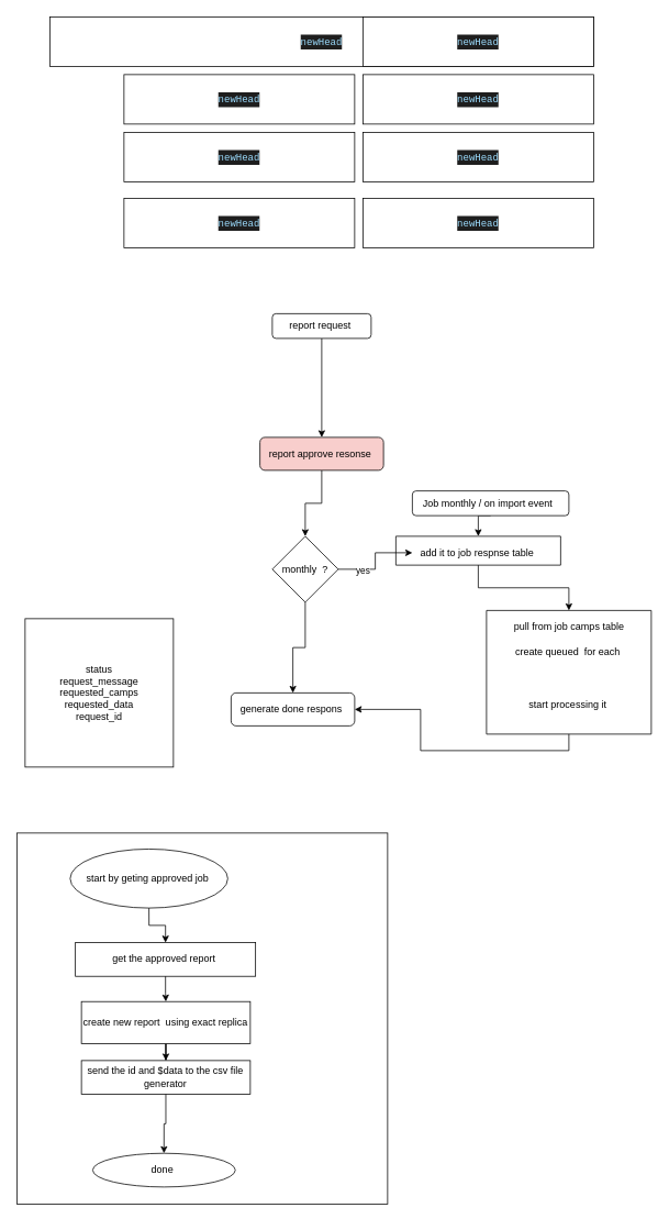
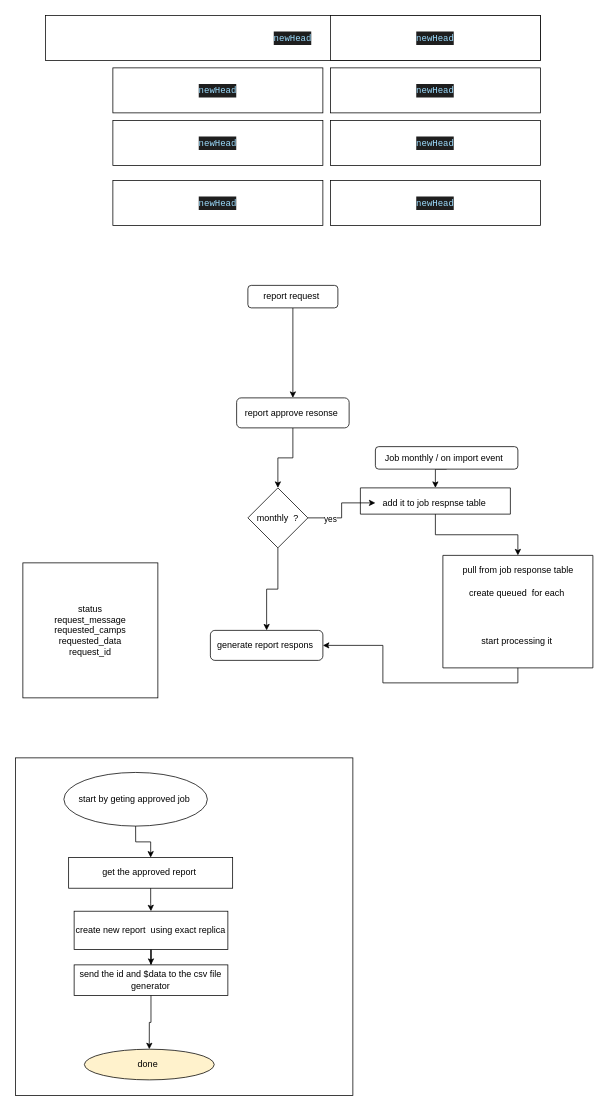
  <mxCell id="0" />
  <mxCell id="1" parent="0" />
  <mxCell id="2" value="&lt;meta charset=&quot;utf-8&quot;&gt;&lt;div style=&quot;color: rgb(212, 212, 212); background-color: rgb(30, 30, 30); font-family: Menlo, Monaco, &amp;quot;Courier New&amp;quot;, monospace; font-weight: normal; font-size: 12px; line-height: 18px;&quot;&gt;&lt;div&gt;&lt;span style=&quot;color: #9cdcfe;&quot;&gt;newHead&lt;/span&gt;&lt;/div&gt;&lt;/div&gt;" style="rounded=0;whiteSpace=wrap;html=1;" parent="1" vertex="1"><mxGeometry x="60" y="20" width="660" height="60" as="geometry" /></mxCell>
  <mxCell id="3" value="&lt;meta charset=&quot;utf-8&quot;&gt;&lt;div style=&quot;color: rgb(212, 212, 212); background-color: rgb(30, 30, 30); font-family: Menlo, Monaco, &amp;quot;Courier New&amp;quot;, monospace; font-weight: normal; font-size: 12px; line-height: 18px;&quot;&gt;&lt;div&gt;&lt;span style=&quot;color: #9cdcfe;&quot;&gt;newHead&lt;/span&gt;&lt;/div&gt;&lt;/div&gt;" style="rounded=0;whiteSpace=wrap;html=1;" parent="1" vertex="1"><mxGeometry x="440" y="20" width="280" height="60" as="geometry" /></mxCell>
  <mxCell id="4" value="&lt;meta charset=&quot;utf-8&quot;&gt;&lt;div style=&quot;color: rgb(212, 212, 212); background-color: rgb(30, 30, 30); font-family: Menlo, Monaco, &amp;quot;Courier New&amp;quot;, monospace; font-weight: normal; font-size: 12px; line-height: 18px;&quot;&gt;&lt;div&gt;&lt;span style=&quot;color: #9cdcfe;&quot;&gt;newHead&lt;/span&gt;&lt;/div&gt;&lt;/div&gt;" style="rounded=0;whiteSpace=wrap;html=1;" parent="1" vertex="1"><mxGeometry x="440" y="90" width="280" height="60" as="geometry" /></mxCell>
  <mxCell id="5" value="&lt;meta charset=&quot;utf-8&quot;&gt;&lt;div style=&quot;color: rgb(212, 212, 212); background-color: rgb(30, 30, 30); font-family: Menlo, Monaco, &amp;quot;Courier New&amp;quot;, monospace; font-weight: normal; font-size: 12px; line-height: 18px;&quot;&gt;&lt;div&gt;&lt;span style=&quot;color: #9cdcfe;&quot;&gt;newHead&lt;/span&gt;&lt;/div&gt;&lt;/div&gt;" style="rounded=0;whiteSpace=wrap;html=1;" parent="1" vertex="1"><mxGeometry x="440" y="160" width="280" height="60" as="geometry" /></mxCell>
  <mxCell id="6" value="&lt;meta charset=&quot;utf-8&quot;&gt;&lt;div style=&quot;color: rgb(212, 212, 212); background-color: rgb(30, 30, 30); font-family: Menlo, Monaco, &amp;quot;Courier New&amp;quot;, monospace; font-weight: normal; font-size: 12px; line-height: 18px;&quot;&gt;&lt;div&gt;&lt;span style=&quot;color: #9cdcfe;&quot;&gt;newHead&lt;/span&gt;&lt;/div&gt;&lt;/div&gt;" style="rounded=0;whiteSpace=wrap;html=1;" parent="1" vertex="1"><mxGeometry x="440" y="240" width="280" height="60" as="geometry" /></mxCell>
  <mxCell id="7" value="&lt;meta charset=&quot;utf-8&quot;&gt;&lt;div style=&quot;color: rgb(212, 212, 212); background-color: rgb(30, 30, 30); font-family: Menlo, Monaco, &amp;quot;Courier New&amp;quot;, monospace; font-weight: normal; font-size: 12px; line-height: 18px;&quot;&gt;&lt;div&gt;&lt;span style=&quot;color: #9cdcfe;&quot;&gt;newHead&lt;/span&gt;&lt;/div&gt;&lt;/div&gt;" style="rounded=0;whiteSpace=wrap;html=1;" parent="1" vertex="1"><mxGeometry x="150" y="90" width="280" height="60" as="geometry" /></mxCell>
  <mxCell id="8" value="&lt;meta charset=&quot;utf-8&quot;&gt;&lt;div style=&quot;color: rgb(212, 212, 212); background-color: rgb(30, 30, 30); font-family: Menlo, Monaco, &amp;quot;Courier New&amp;quot;, monospace; font-weight: normal; font-size: 12px; line-height: 18px;&quot;&gt;&lt;div&gt;&lt;span style=&quot;color: #9cdcfe;&quot;&gt;newHead&lt;/span&gt;&lt;/div&gt;&lt;/div&gt;" style="rounded=0;whiteSpace=wrap;html=1;" parent="1" vertex="1"><mxGeometry x="150" y="160" width="280" height="60" as="geometry" /></mxCell>
  <mxCell id="9" value="&lt;meta charset=&quot;utf-8&quot;&gt;&lt;div style=&quot;color: rgb(212, 212, 212); background-color: rgb(30, 30, 30); font-family: Menlo, Monaco, &amp;quot;Courier New&amp;quot;, monospace; font-weight: normal; font-size: 12px; line-height: 18px;&quot;&gt;&lt;div&gt;&lt;span style=&quot;color: #9cdcfe;&quot;&gt;newHead&lt;/span&gt;&lt;/div&gt;&lt;/div&gt;" style="rounded=0;whiteSpace=wrap;html=1;" parent="1" vertex="1"><mxGeometry x="150" y="240" width="280" height="60" as="geometry" /></mxCell>
  <mxCell id="10" style="edgeStyle=orthogonalEdgeStyle;rounded=0;orthogonalLoop=1;jettySize=auto;html=1;exitX=0.5;exitY=1;exitDx=0;exitDy=0;entryX=0.5;entryY=0;entryDx=0;entryDy=0;" parent="1" source="11" target="21" edge="1"><mxGeometry relative="1" as="geometry" /></mxCell>
  <mxCell id="11" value="Job monthly / on import event&amp;nbsp;&amp;nbsp;" style="rounded=1;whiteSpace=wrap;html=1;" parent="1" vertex="1"><mxGeometry x="500" y="595" width="190" height="30" as="geometry" /></mxCell>
  <mxCell id="12" style="edgeStyle=orthogonalEdgeStyle;rounded=0;orthogonalLoop=1;jettySize=auto;html=1;exitX=0.5;exitY=1;exitDx=0;exitDy=0;entryX=0.5;entryY=0;entryDx=0;entryDy=0;" parent="1" source="13" target="16" edge="1"><mxGeometry relative="1" as="geometry" /></mxCell>
  <mxCell id="13" value="report request&amp;nbsp;" style="rounded=1;whiteSpace=wrap;html=1;" parent="1" vertex="1"><mxGeometry x="330" y="380" width="120" height="30" as="geometry" /></mxCell>
- <mxCell id="14" value="generate done respons&amp;nbsp;" style="rounded=1;whiteSpace=wrap;html=1;" parent="1" vertex="1"><mxGeometry x="280" y="840" width="150" height="40" as="geometry" /></mxCell>
+ <mxCell id="14" value="generate report respons&amp;nbsp;" style="rounded=1;whiteSpace=wrap;html=1;" parent="1" vertex="1"><mxGeometry x="280" y="840" width="150" height="40" as="geometry" /></mxCell>
  <mxCell id="15" style="edgeStyle=orthogonalEdgeStyle;rounded=0;orthogonalLoop=1;jettySize=auto;html=1;exitX=0.5;exitY=1;exitDx=0;exitDy=0;entryX=0.5;entryY=0;entryDx=0;entryDy=0;" parent="1" source="16" target="20" edge="1"><mxGeometry relative="1" as="geometry" /></mxCell>
- <mxCell id="16" value="report approve resonse&amp;nbsp;" style="rounded=1;whiteSpace=wrap;html=1;fillColor=#f8cecc;" parent="1" vertex="1"><mxGeometry x="315" y="530" width="150" height="40" as="geometry" /></mxCell>
+ <mxCell id="16" value="report approve resonse&amp;nbsp;" style="rounded=1;whiteSpace=wrap;html=1;" parent="1" vertex="1"><mxGeometry x="315" y="530" width="150" height="40" as="geometry" /></mxCell>
  <mxCell id="17" style="edgeStyle=orthogonalEdgeStyle;rounded=0;orthogonalLoop=1;jettySize=auto;html=1;exitX=1;exitY=0.5;exitDx=0;exitDy=0;" parent="1" source="20" target="22" edge="1"><mxGeometry relative="1" as="geometry" /></mxCell>
  <mxCell id="18" value="yes" style="edgeLabel;html=1;align=center;verticalAlign=middle;resizable=0;points=[];" parent="17" vertex="1" connectable="0"><mxGeometry x="-0.476" y="-1" relative="1" as="geometry"><mxPoint as="offset" /></mxGeometry></mxCell>
  <mxCell id="19" style="edgeStyle=orthogonalEdgeStyle;rounded=0;orthogonalLoop=1;jettySize=auto;html=1;exitX=0.5;exitY=1;exitDx=0;exitDy=0;entryX=0.5;entryY=0;entryDx=0;entryDy=0;" parent="1" source="20" target="14" edge="1"><mxGeometry relative="1" as="geometry" /></mxCell>
  <mxCell id="20" value="monthly&amp;nbsp; ?" style="rhombus;whiteSpace=wrap;html=1;" parent="1" vertex="1"><mxGeometry x="330" y="650" width="80" height="80" as="geometry" /></mxCell>
  <mxCell id="21" value="" style="swimlane;startSize=0;" parent="1" vertex="1"><mxGeometry x="480" y="650" width="200" height="35" as="geometry" /></mxCell>
  <mxCell id="22" value="add it to job respnse table&amp;nbsp;" style="text;html=1;align=center;verticalAlign=middle;resizable=0;points=[];autosize=1;strokeColor=none;fillColor=none;" parent="21" vertex="1"><mxGeometry x="20" y="5" width="160" height="30" as="geometry" /></mxCell>
  <mxCell id="23" style="edgeStyle=orthogonalEdgeStyle;rounded=0;orthogonalLoop=1;jettySize=auto;html=1;exitX=0.5;exitY=1;exitDx=0;exitDy=0;entryX=1;entryY=0.5;entryDx=0;entryDy=0;" parent="1" source="24" target="14" edge="1"><mxGeometry relative="1" as="geometry" /></mxCell>
  <mxCell id="24" value="" style="swimlane;startSize=0;" parent="1" vertex="1"><mxGeometry x="590" y="740" width="200" height="150" as="geometry" /></mxCell>
- <mxCell id="25" value="pull from job camps table" style="text;html=1;align=center;verticalAlign=middle;resizable=0;points=[];autosize=1;strokeColor=none;fillColor=none;" parent="24" vertex="1"><mxGeometry x="15" y="5" width="170" height="30" as="geometry" /></mxCell>
+ <mxCell id="25" value="pull from job response table" style="text;html=1;align=center;verticalAlign=middle;resizable=0;points=[];autosize=1;strokeColor=none;fillColor=none;" parent="24" vertex="1"><mxGeometry x="15" y="5" width="170" height="30" as="geometry" /></mxCell>
  <mxCell id="26" value="create queued&amp;nbsp; for each&amp;nbsp;" style="text;html=1;align=center;verticalAlign=middle;resizable=0;points=[];autosize=1;strokeColor=none;fillColor=none;" parent="24" vertex="1"><mxGeometry x="25" y="35" width="150" height="30" as="geometry" /></mxCell>
  <mxCell id="27" value="start processing it&amp;nbsp;" style="text;html=1;align=center;verticalAlign=middle;resizable=0;points=[];autosize=1;strokeColor=none;fillColor=none;" parent="24" vertex="1"><mxGeometry x="40" y="100" width="120" height="30" as="geometry" /></mxCell>
  <mxCell id="28" style="edgeStyle=orthogonalEdgeStyle;rounded=0;orthogonalLoop=1;jettySize=auto;html=1;entryX=0.5;entryY=0;entryDx=0;entryDy=0;" parent="1" source="22" target="24" edge="1"><mxGeometry relative="1" as="geometry" /></mxCell>
  <mxCell id="29" value="&lt;div&gt;status&lt;/div&gt;&lt;div&gt;request_message&lt;/div&gt;&lt;div&gt;requested_camps&lt;/div&gt;&lt;div&gt;requested_data&lt;/div&gt;&lt;div&gt;request_id&lt;/div&gt;" style="whiteSpace=wrap;html=1;aspect=fixed;" vertex="1" parent="1"><mxGeometry x="30" y="750" width="180" height="180" as="geometry" /></mxCell>
  <mxCell id="30" value="" style="group;rotation=0;" vertex="1" connectable="0" parent="1"><mxGeometry x="30" y="1010" width="450" height="460" as="geometry" /></mxCell>
  <mxCell id="31" value="" style="whiteSpace=wrap;html=1;aspect=fixed;container=0;rotation=0;" vertex="1" parent="30"><mxGeometry x="-10" width="450" height="450" as="geometry" /></mxCell>
  <mxCell id="32" value="start by geting approved job&amp;nbsp;" style="ellipse;whiteSpace=wrap;html=1;container=0;rotation=0;" vertex="1" parent="30"><mxGeometry x="54.667" y="19.422" width="191.333" height="71.556" as="geometry" /></mxCell>
  <mxCell id="33" value="get the approved report&amp;nbsp;" style="whiteSpace=wrap;html=1;container=0;rotation=0;" vertex="1" parent="30"><mxGeometry x="61.044" y="132.889" width="218.667" height="40.889" as="geometry" /></mxCell>
  <mxCell id="34" value="" style="edgeStyle=orthogonalEdgeStyle;rounded=0;orthogonalLoop=1;jettySize=auto;html=1;" edge="1" parent="30" source="32" target="33"><mxGeometry relative="1" as="geometry" /></mxCell>
  <mxCell id="35" value="create new report&amp;nbsp; using exact replica" style="whiteSpace=wrap;html=1;container=0;rotation=0;" vertex="1" parent="30"><mxGeometry x="68.333" y="204.444" width="205" height="51.111" as="geometry" /></mxCell>
  <mxCell id="36" value="" style="edgeStyle=orthogonalEdgeStyle;rounded=0;orthogonalLoop=1;jettySize=auto;html=1;" edge="1" parent="30" source="33" target="35"><mxGeometry relative="1" as="geometry" /></mxCell>
  <mxCell id="37" value="send the id and $data to the csv file generator" style="whiteSpace=wrap;html=1;container=0;rotation=0;" vertex="1" parent="30"><mxGeometry x="68.333" y="276" width="205" height="40.889" as="geometry" /></mxCell>
  <mxCell id="38" value="" style="edgeStyle=orthogonalEdgeStyle;rounded=0;orthogonalLoop=1;jettySize=auto;html=1;" edge="1" parent="30" source="35" target="37"><mxGeometry relative="1" as="geometry" /></mxCell>
- <mxCell id="39" value="done&amp;nbsp;" style="ellipse;whiteSpace=wrap;html=1;container=0;rotation=0;" vertex="1" parent="30"><mxGeometry x="82" y="388.444" width="173.111" height="40.889" as="geometry" /></mxCell>
+ <mxCell id="39" value="done&amp;nbsp;" style="ellipse;whiteSpace=wrap;html=1;container=0;rotation=0;fillColor=#fff2cc;" vertex="1" parent="30"><mxGeometry x="82" y="388.444" width="173.111" height="40.889" as="geometry" /></mxCell>
  <mxCell id="40" value="" style="edgeStyle=orthogonalEdgeStyle;rounded=0;orthogonalLoop=1;jettySize=auto;html=1;" edge="1" parent="30" source="37" target="39"><mxGeometry relative="1" as="geometry" /></mxCell>
